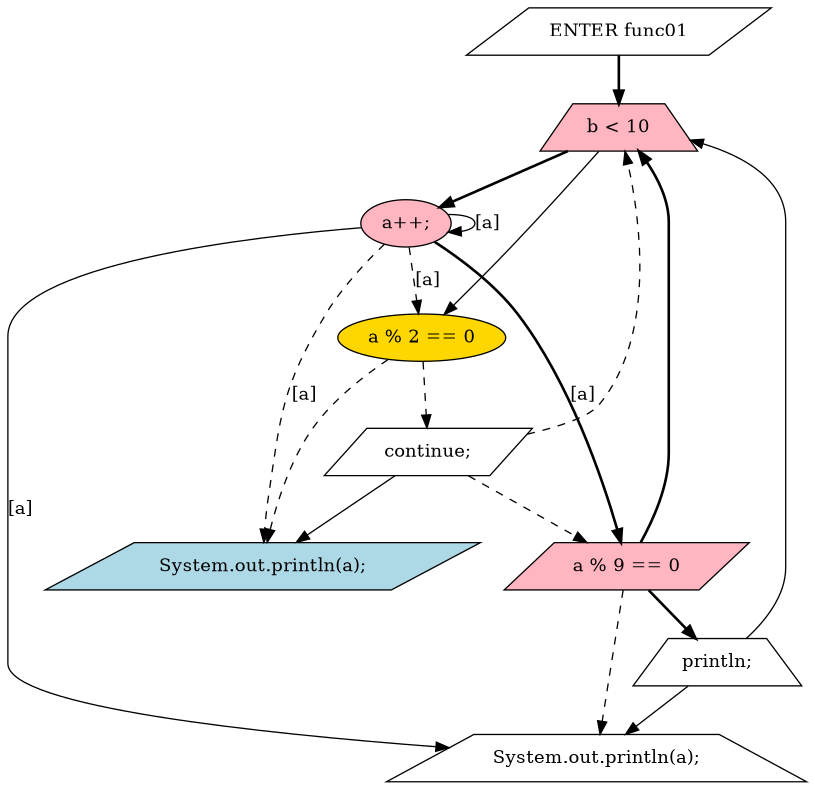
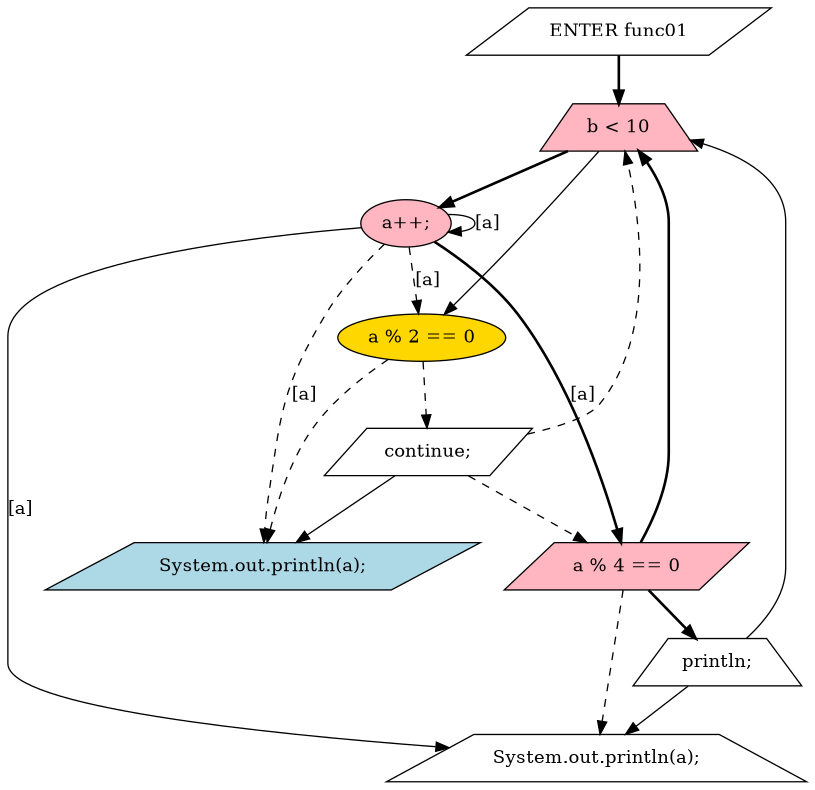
  digraph {
    node [fillcolor=white shape=parallelogram style=filled]
    edge [style=dashed]
    n1 [label="ENTER func01"]
    n2 [fillcolor=lightpink label="b < 10" shape=trapezium]
    n3 [fillcolor=lightpink label="a++;" shape=ellipse]
    n4 [fillcolor=gold label="a % 2 == 0" shape=ellipse]
    n5 [fillcolor=lightblue label="System.out.println(a);"]
-   n6 [fillcolor=lightpink label="a % 9 == 0"]
+   n6 [fillcolor=lightpink label="a % 4 == 0"]
    n7 [label="System.out.println(a);" shape=trapezium]
    n8 [label="continue;"]
    n9 [label="println;" shape=trapezium]
    n1 -> n2 [style=bold]
    n2 -> n3 [style=bold]
    n2 -> n4 [style=solid]
    n3 -> n3 [label="[a]" style=solid]
    n3 -> n4 [label="[a]"]
    n3 -> n5 [label="[a]"]
    n3 -> n6 [label="[a]" style=bold]
    n3 -> n7 [label="[a]" style=solid]
    n4 -> n5
    n4 -> n8
    n6 -> n2 [style=bold]
    n6 -> n7
    n6 -> n9 [style=bold]
    n8 -> n2
    n8 -> n5 [style=solid]
    n8 -> n6
    n9 -> n2 [style=solid]
    n9 -> n7 [style=solid]
  }
